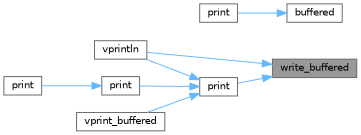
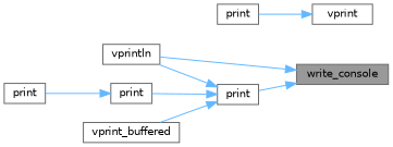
  digraph {
    rankdir=RL
    node [color=grey40 fillcolor=white fontname=Helvetica fontsize=10 shape=box style=filled]
    edge [color=steelblue1 dir=back fontname=Helvetica fontsize=10 labelfontname=Helvetica labelfontsize=10 style=solid]
-   n1 [color=gray40 fillcolor=grey60 fontcolor=black height=0.2 label=write_buffered width=0.4]
+   n1 [color=gray40 fillcolor=grey60 fontcolor=black height=0.2 label=write_console width=0.4]
    n2 [height=0.2 label=print width=0.4]
    n3 [height=0.2 label=vprintln width=0.4]
    n4 [height=0.2 label=print width=0.4]
    n5 [height=0.2 label=vprint_buffered width=0.4]
-   n6 [height=0.2 label=buffered width=0.4]
+   n6 [height=0.2 label=vprint width=0.4]
    n7 [height=0.2 label=print width=0.4]
    n8 [height=0.2 label=print width=0.4]
    n1 -> n2
    n1 -> n3
    n2 -> n3
    n2 -> n4
    n2 -> n5
    n4 -> n8
    n6 -> n7
  }
